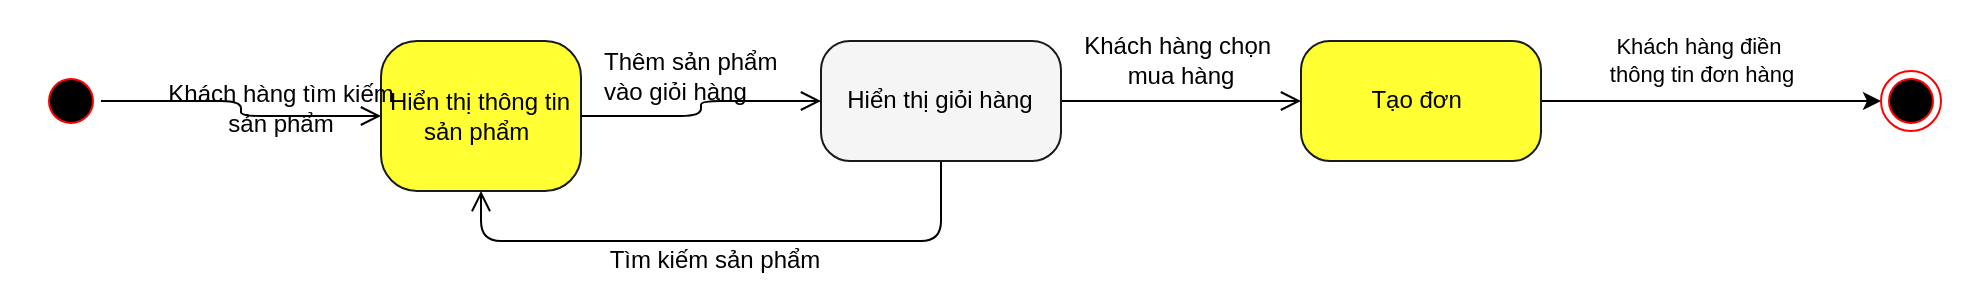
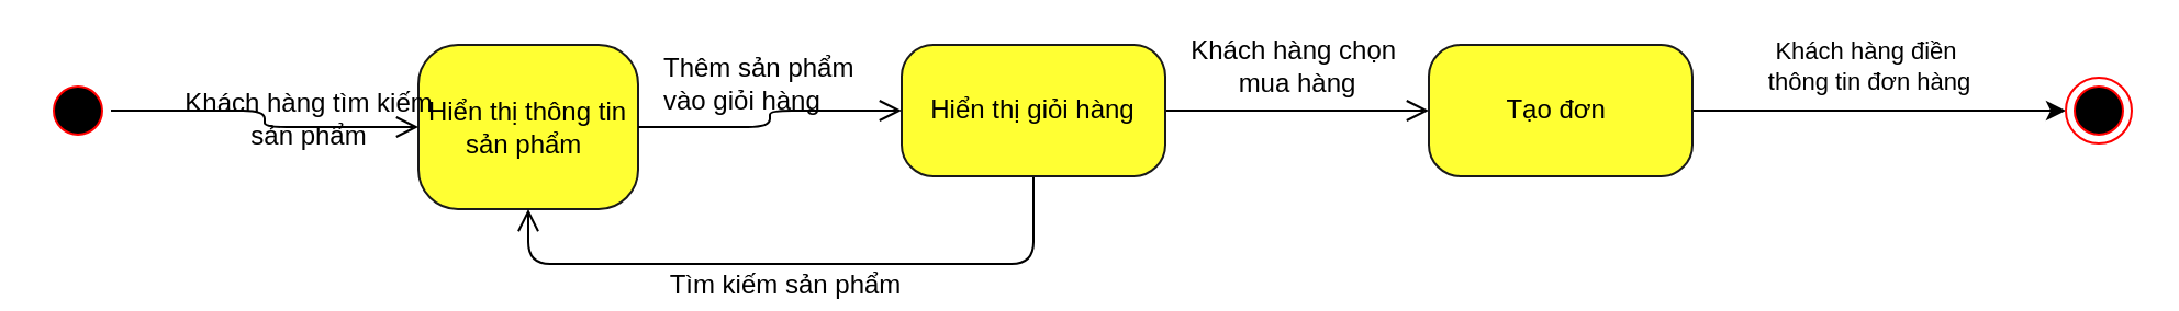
  <mxCell id="0" />
  <mxCell id="1" parent="0" />
  <mxCell id="2" value="" style="ellipse;html=1;shape=startState;fillColor=#000000;strokeColor=#ff0000;rounded=1;shadow=0;comic=0;labelBackgroundColor=none;fontFamily=Helvetica;fontSize=12;fontColor=#000000;align=center;direction=south;" vertex="1" parent="1"><mxGeometry x="20" y="35" width="30" height="30" as="geometry" /></mxCell>
  <mxCell id="3" value="Hiển thị thông tin sản phẩm&amp;nbsp;" style="rounded=1;whiteSpace=wrap;html=1;arcSize=24;fillColor=#FFFF33;strokeColor=#1A1A1A;shadow=0;comic=0;labelBackgroundColor=none;fontFamily=Helvetica;fontSize=12;fontColor=#000000;align=center;" vertex="1" parent="1"><mxGeometry x="190" y="20" width="100" height="75" as="geometry" /></mxCell>
  <mxCell id="4" value="Khách hàng chọn&amp;nbsp;&lt;div&gt;mua hàng&lt;/div&gt;" style="edgeStyle=orthogonalEdgeStyle;shape=connector;rounded=1;orthogonalLoop=1;jettySize=auto;html=1;exitX=1;exitY=0.5;exitDx=0;exitDy=0;entryX=0;entryY=0.5;entryDx=0;entryDy=0;strokeColor=#000000;align=center;verticalAlign=middle;fontFamily=Helvetica;fontSize=12;fontColor=default;labelBackgroundColor=none;endArrow=open;endSize=8;fillColor=#000000;" edge="1" parent="1" source="6" target="10"><mxGeometry y="20" relative="1" as="geometry"><mxPoint as="offset" /></mxGeometry></mxCell>
  <mxCell id="5" value="Tìm kiếm sản phẩm" style="edgeStyle=orthogonalEdgeStyle;shape=connector;rounded=1;orthogonalLoop=1;jettySize=auto;html=1;exitX=0.5;exitY=1;exitDx=0;exitDy=0;entryX=0.5;entryY=1;entryDx=0;entryDy=0;strokeColor=#000000;align=center;verticalAlign=middle;fontFamily=Helvetica;fontSize=12;fontColor=default;labelBackgroundColor=none;endArrow=open;endSize=8;fillColor=#000000;elbow=vertical;" edge="1" parent="1" source="6" target="3"><mxGeometry x="0.037" y="10" relative="1" as="geometry"><Array as="points"><mxPoint x="470" y="120" /><mxPoint x="240" y="120" /></Array><mxPoint as="offset" /></mxGeometry></mxCell>
- <mxCell id="6" value="Hiển thị giỏi hàng" style="rounded=1;whiteSpace=wrap;html=1;arcSize=24;fillColor=#f5f5f5;strokeColor=#1A1A1A;shadow=0;comic=0;labelBackgroundColor=none;fontFamily=Helvetica;fontSize=12;fontColor=#000000;align=center;" vertex="1" parent="1"><mxGeometry x="410" y="20" width="120" height="60" as="geometry" /></mxCell>
+ <mxCell id="6" value="Hiển thị giỏi hàng" style="rounded=1;whiteSpace=wrap;html=1;arcSize=24;fillColor=#FFFF33;strokeColor=#1A1A1A;shadow=0;comic=0;labelBackgroundColor=none;fontFamily=Helvetica;fontSize=12;fontColor=#000000;align=center;" vertex="1" parent="1"><mxGeometry x="410" y="20" width="120" height="60" as="geometry" /></mxCell>
  <mxCell id="7" value="Khách hàng tìm kiếm&lt;div&gt;sản phẩm&lt;/div&gt;" style="edgeStyle=orthogonalEdgeStyle;html=1;labelBackgroundColor=none;endArrow=open;endSize=8;strokeColor=light-dark(#000000,#FF9090);fontFamily=Helvetica;fontSize=12;align=center;" edge="1" parent="1" source="2" target="3"><mxGeometry y="20" relative="1" as="geometry"><mxPoint as="offset" /></mxGeometry></mxCell>
  <mxCell id="8" value="Thêm sản phẩm&lt;div&gt;vào giỏi hàng&lt;/div&gt;" style="html=1;labelBackgroundColor=none;endArrow=open;endSize=8;strokeColor=#000000;fontFamily=Helvetica;fontSize=12;align=left;entryX=0;entryY=0.5;exitX=1;exitY=0.5;exitDx=0;exitDy=0;edgeStyle=orthogonalEdgeStyle;fillColor=#000000;" edge="1" parent="1" source="3" target="6"><mxGeometry x="-0.846" y="20" relative="1" as="geometry"><mxPoint as="offset" /></mxGeometry></mxCell>
  <mxCell id="9" value="Khách hàng điền&lt;div&gt;&amp;nbsp;thông tin đơn hàng&lt;/div&gt;" style="edgeStyle=orthogonalEdgeStyle;rounded=0;orthogonalLoop=1;jettySize=auto;html=1;exitX=1;exitY=0.5;exitDx=0;exitDy=0;" edge="1" parent="1" source="10" target="11"><mxGeometry x="-0.067" y="20" relative="1" as="geometry"><mxPoint as="offset" /></mxGeometry></mxCell>
  <mxCell id="10" value="Tạo đơn&amp;nbsp;" style="rounded=1;whiteSpace=wrap;html=1;arcSize=24;fillColor=#FFFF33;strokeColor=#1A1A1A;shadow=0;comic=0;labelBackgroundColor=none;fontFamily=Helvetica;fontSize=12;fontColor=#000000;align=center;" vertex="1" parent="1"><mxGeometry x="650" y="20" width="120" height="60" as="geometry" /></mxCell>
  <mxCell id="11" value="" style="ellipse;html=1;shape=endState;fillColor=#000000;strokeColor=#ff0000;" vertex="1" parent="1"><mxGeometry x="940" y="35" width="30" height="30" as="geometry" /></mxCell>
